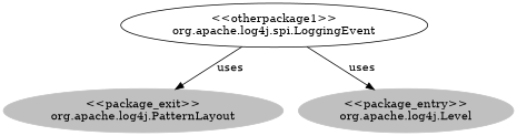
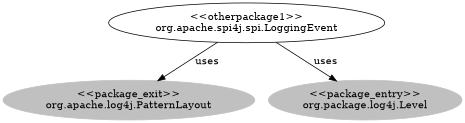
  digraph {
    node [color=grey style=filled]
    n1 [label="<<package_exit>>\norg.apache.log4j.PatternLayout"]
-   n2 [label="<<otherpackage1>>\norg.apache.log4j.spi.LoggingEvent" color="" style=""]
-   n3 [label="<<package_entry>>\norg.apache.log4j.Level"]
+   n2 [label="<<otherpackage1>>\norg.apache.spi4j.spi.LoggingEvent" color="" style=""]
+   n3 [label="<<package_entry>>\norg.package.log4j.Level"]
    n2 -> n1 [label=uses]
    n2 -> n3 [label=uses]
  }
